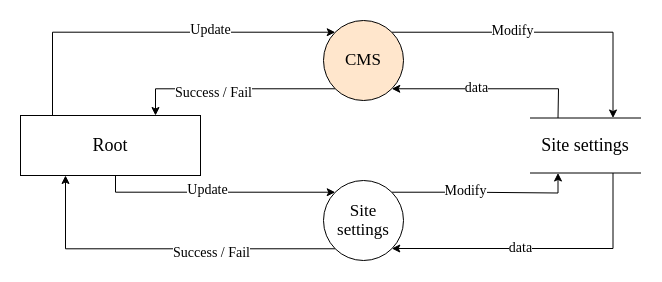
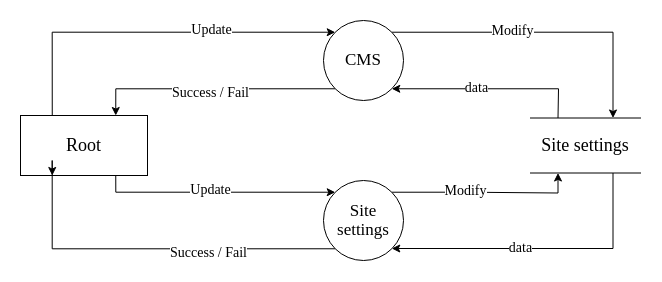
  <mxCell id="0" />
  <mxCell id="1" parent="0" />
  <mxCell id="2" value="" style="edgeStyle=orthogonalEdgeStyle;rounded=0;orthogonalLoop=1;jettySize=auto;html=1;fontFamily=Times New Roman;fontSize=16;entryX=0.25;entryY=1;entryDx=0;entryDy=0;exitX=1;exitY=0;exitDx=0;exitDy=0;" parent="1" edge="1"><mxGeometry relative="1" as="geometry"><mxPoint x="570" y="80" as="targetPoint" /></mxGeometry></mxCell>
  <mxCell id="3" style="edgeStyle=orthogonalEdgeStyle;rounded=0;orthogonalLoop=1;jettySize=auto;html=1;exitX=0.75;exitY=1;exitDx=0;exitDy=0;entryX=1;entryY=1;entryDx=0;entryDy=0;fontFamily=Times New Roman;fontSize=16;" parent="1" edge="1"><mxGeometry relative="1" as="geometry"><Array as="points"><mxPoint x="630" y="227" /></Array><mxPoint x="630" y="80" as="sourcePoint" /></mxGeometry></mxCell>
- <mxCell id="4" value="&lt;font style=&quot;font-size: 18px&quot;&gt;Root&lt;/font&gt;" style="rounded=0;whiteSpace=wrap;html=1;fontFamily=Times New Roman;" parent="1" vertex="1"><mxGeometry x="20" y="115" width="180" height="60" as="geometry" /></mxCell>
+ <mxCell id="4" value="&lt;font style=&quot;font-size: 18px&quot;&gt;Root&lt;/font&gt;" style="rounded=0;whiteSpace=wrap;html=1;fontFamily=Times New Roman;" parent="1" vertex="1"><mxGeometry x="20" y="115" width="127" height="60" as="geometry" /></mxCell>
  <mxCell id="5" style="rounded=0;orthogonalLoop=1;jettySize=auto;html=1;fontSize=17;startArrow=none;startFill=0;endArrow=classic;endFill=1;exitX=0.75;exitY=1;exitDx=0;exitDy=0;edgeStyle=orthogonalEdgeStyle;entryX=0;entryY=0;entryDx=0;entryDy=0;fontFamily=Times New Roman;" parent="1" source="4" target="11" edge="1"><mxGeometry relative="1" as="geometry"><Array as="points"><mxPoint x="115" y="192" /></Array><mxPoint x="243" y="215" as="sourcePoint" /><mxPoint x="270" y="192" as="targetPoint" /></mxGeometry></mxCell>
  <mxCell id="6" value="Update" style="edgeLabel;html=1;align=center;verticalAlign=middle;resizable=0;points=[];fontSize=14;fontFamily=Times New Roman;" parent="5" connectable="0" vertex="1"><mxGeometry x="0.862" y="2" relative="1" as="geometry"><mxPoint x="-109" as="offset" /></mxGeometry></mxCell>
  <mxCell id="7" style="edgeStyle=orthogonalEdgeStyle;rounded=0;orthogonalLoop=1;jettySize=auto;html=1;exitX=1;exitY=0;exitDx=0;exitDy=0;entryX=0.25;entryY=1;entryDx=0;entryDy=0;fontSize=17;startArrow=none;startFill=0;endArrow=classic;endFill=1;fontFamily=Times New Roman;" parent="1" source="11" target="23" edge="1"><mxGeometry relative="1" as="geometry"><mxPoint x="530" y="211.25" as="targetPoint" /></mxGeometry></mxCell>
  <mxCell id="8" value="Modify" style="edgeLabel;html=1;align=center;verticalAlign=middle;resizable=0;points=[];fontSize=14;fontFamily=Times New Roman;" parent="7" connectable="0" vertex="1"><mxGeometry x="-0.217" y="1" relative="1" as="geometry"><mxPoint as="offset" /></mxGeometry></mxCell>
  <mxCell id="9" style="rounded=0;orthogonalLoop=1;jettySize=auto;html=1;exitX=0;exitY=1;exitDx=0;exitDy=0;fontSize=17;startArrow=none;startFill=0;endArrow=classic;endFill=1;entryX=0.25;entryY=1;entryDx=0;entryDy=0;edgeStyle=orthogonalEdgeStyle;fontFamily=Times New Roman;" parent="1" source="11" target="4" edge="1"><mxGeometry relative="1" as="geometry"><mxPoint x="243" y="235" as="targetPoint" /></mxGeometry></mxCell>
  <mxCell id="10" value="Success / Fail" style="edgeLabel;html=1;align=center;verticalAlign=middle;resizable=0;points=[];fontSize=14;fontFamily=Times New Roman;" parent="9" connectable="0" vertex="1"><mxGeometry x="-0.863" y="2" relative="1" as="geometry"><mxPoint x="-101" y="2" as="offset" /></mxGeometry></mxCell>
  <mxCell id="11" value="&lt;p&gt;&lt;span style=&quot;line-height: 1.1&quot;&gt;&lt;font style=&quot;font-size: 17px&quot;&gt;Site settings&lt;/font&gt;&lt;/span&gt;&lt;/p&gt;" style="ellipse;whiteSpace=wrap;html=1;aspect=fixed;shadow=0;sketch=0;rotation=0;fontFamily=Times New Roman;" parent="1" vertex="1"><mxGeometry x="323" y="180" width="80" height="80" as="geometry" /></mxCell>
  <mxCell id="12" style="edgeStyle=elbowEdgeStyle;rounded=0;orthogonalLoop=1;jettySize=auto;html=1;exitX=0.75;exitY=1;exitDx=0;exitDy=0;entryX=1;entryY=1;entryDx=0;entryDy=0;fontSize=17;startArrow=none;startFill=0;endArrow=classic;endFill=1;elbow=vertical;fontFamily=Times New Roman;" parent="1" source="23" target="11" edge="1"><mxGeometry relative="1" as="geometry"><mxPoint x="530" y="238.75" as="sourcePoint" /><Array as="points"><mxPoint x="570" y="248" /></Array></mxGeometry></mxCell>
  <mxCell id="13" value="data" style="edgeLabel;html=1;align=center;verticalAlign=middle;resizable=0;points=[];fontSize=14;fontFamily=Times New Roman;" parent="12" connectable="0" vertex="1"><mxGeometry x="0.137" y="-1" relative="1" as="geometry"><mxPoint as="offset" /></mxGeometry></mxCell>
  <mxCell id="14" style="rounded=0;orthogonalLoop=1;jettySize=auto;html=1;entryX=0;entryY=0;entryDx=0;entryDy=0;fontSize=17;startArrow=none;startFill=0;endArrow=classic;endFill=1;exitX=0.25;exitY=0;exitDx=0;exitDy=0;edgeStyle=orthogonalEdgeStyle;fontFamily=Times New Roman;" parent="1" source="4" target="20" edge="1"><mxGeometry relative="1" as="geometry"><Array as="points"><mxPoint x="52" y="32" /></Array><mxPoint x="243" y="77.5" as="sourcePoint" /></mxGeometry></mxCell>
  <mxCell id="15" value="Update" style="edgeLabel;html=1;align=center;verticalAlign=middle;resizable=0;points=[];fontSize=14;fontFamily=Times New Roman;" parent="14" connectable="0" vertex="1"><mxGeometry x="0.862" y="2" relative="1" as="geometry"><mxPoint x="-99" as="offset" /></mxGeometry></mxCell>
  <mxCell id="16" style="edgeStyle=orthogonalEdgeStyle;rounded=0;orthogonalLoop=1;jettySize=auto;html=1;exitX=1;exitY=0;exitDx=0;exitDy=0;entryX=0.75;entryY=0;entryDx=0;entryDy=0;fontSize=17;startArrow=none;startFill=0;endArrow=classic;endFill=1;fontFamily=Times New Roman;" parent="1" source="20" target="23" edge="1"><mxGeometry relative="1" as="geometry" /></mxCell>
  <mxCell id="17" value="Modify" style="edgeLabel;html=1;align=center;verticalAlign=middle;resizable=0;points=[];fontSize=14;fontFamily=Times New Roman;" parent="16" connectable="0" vertex="1"><mxGeometry x="-0.217" y="1" relative="1" as="geometry"><mxPoint as="offset" /></mxGeometry></mxCell>
  <mxCell id="18" style="rounded=0;orthogonalLoop=1;jettySize=auto;html=1;exitX=0;exitY=1;exitDx=0;exitDy=0;fontSize=17;startArrow=none;startFill=0;endArrow=classic;endFill=1;entryX=0.75;entryY=0;entryDx=0;entryDy=0;edgeStyle=orthogonalEdgeStyle;fontFamily=Times New Roman;" parent="1" source="20" target="4" edge="1"><mxGeometry relative="1" as="geometry"><mxPoint x="243" y="97.5" as="targetPoint" /></mxGeometry></mxCell>
  <mxCell id="19" value="Success / Fail" style="edgeLabel;html=1;align=center;verticalAlign=middle;resizable=0;points=[];fontSize=14;fontFamily=Times New Roman;" parent="18" connectable="0" vertex="1"><mxGeometry x="-0.863" y="2" relative="1" as="geometry"><mxPoint x="-108" y="2" as="offset" /></mxGeometry></mxCell>
- <mxCell id="20" value="&lt;p&gt;&lt;span style=&quot;line-height: 1.1&quot;&gt;&lt;font style=&quot;font-size: 17px&quot;&gt;CMS&lt;/font&gt;&lt;/span&gt;&lt;/p&gt;" style="ellipse;whiteSpace=wrap;html=1;aspect=fixed;shadow=0;sketch=0;rotation=0;fontFamily=Times New Roman;fillColor=#ffe6cc;" parent="1" vertex="1"><mxGeometry x="323" y="20" width="80" height="80" as="geometry" /></mxCell>
+ <mxCell id="20" value="&lt;p&gt;&lt;span style=&quot;line-height: 1.1&quot;&gt;&lt;font style=&quot;font-size: 17px&quot;&gt;CMS&lt;/font&gt;&lt;/span&gt;&lt;/p&gt;" style="ellipse;whiteSpace=wrap;html=1;aspect=fixed;shadow=0;sketch=0;rotation=0;fontFamily=Times New Roman;" parent="1" vertex="1"><mxGeometry x="323" y="20" width="80" height="80" as="geometry" /></mxCell>
  <mxCell id="21" style="rounded=0;orthogonalLoop=1;jettySize=auto;html=1;exitX=0.25;exitY=0;exitDx=0;exitDy=0;entryX=1;entryY=1;entryDx=0;entryDy=0;fontSize=17;startArrow=none;startFill=0;endArrow=classic;endFill=1;edgeStyle=elbowEdgeStyle;fontFamily=Times New Roman;" parent="1" source="23" target="20" edge="1"><mxGeometry relative="1" as="geometry"><Array as="points"><mxPoint x="558" y="110" /></Array></mxGeometry></mxCell>
  <mxCell id="22" value="data" style="edgeLabel;html=1;align=center;verticalAlign=middle;resizable=0;points=[];fontSize=14;fontFamily=Times New Roman;" parent="21" connectable="0" vertex="1"><mxGeometry x="0.137" y="-1" relative="1" as="geometry"><mxPoint as="offset" /></mxGeometry></mxCell>
  <mxCell id="23" value="&lt;font style=&quot;font-size: 18px&quot;&gt;Site settings&lt;/font&gt;" style="shape=partialRectangle;whiteSpace=wrap;html=1;left=0;right=0;fillColor=default;rounded=0;shadow=0;glass=0;sketch=0;fontFamily=Times New Roman;fontSize=16;gradientColor=none;" parent="1" vertex="1"><mxGeometry x="530" y="117.5" width="110" height="55" as="geometry" /></mxCell>
